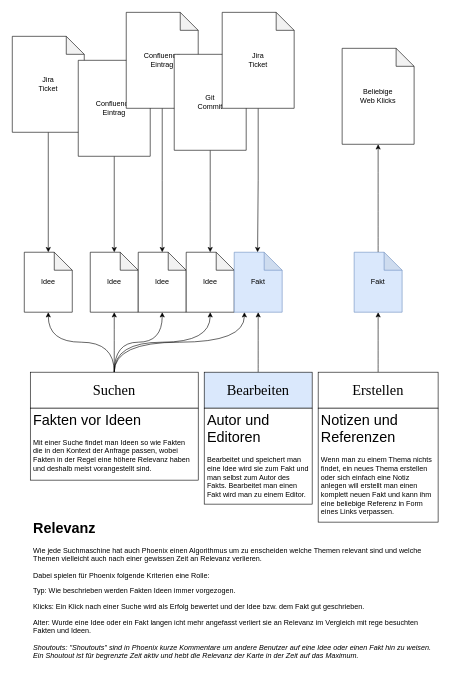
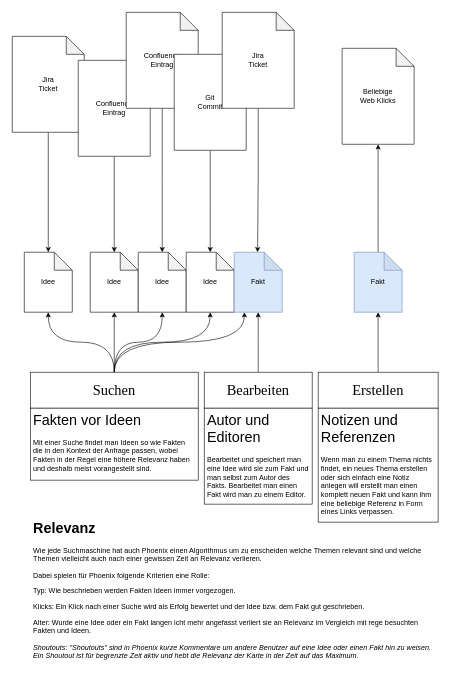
  <mxCell id="0" />
  <mxCell id="1" parent="0" />
  <mxCell id="2" style="edgeStyle=orthogonalEdgeStyle;rounded=0;orthogonalLoop=1;jettySize=auto;html=1;entryX=0.5;entryY=0;entryDx=0;entryDy=0;entryPerimeter=0;" edge="1" parent="1" source="3" target="6"><mxGeometry relative="1" as="geometry"><mxPoint x="80" y="460" as="targetPoint" /></mxGeometry></mxCell>
  <mxCell id="3" value="Jira&lt;br&gt;Ticket" style="shape=note;whiteSpace=wrap;html=1;backgroundOutline=1;darkOpacity=0.05;" vertex="1" parent="1"><mxGeometry x="20" y="60" width="120" height="160" as="geometry" /></mxCell>
  <mxCell id="4" style="edgeStyle=orthogonalEdgeStyle;rounded=0;orthogonalLoop=1;jettySize=auto;html=1;entryX=0.5;entryY=0;entryDx=0;entryDy=0;entryPerimeter=0;" edge="1" parent="1" source="5" target="7"><mxGeometry relative="1" as="geometry"><mxPoint x="179" y="460" as="targetPoint" /></mxGeometry></mxCell>
  <mxCell id="5" value="Confluence&lt;br&gt;Eintrag" style="shape=note;whiteSpace=wrap;html=1;backgroundOutline=1;darkOpacity=0.05;" vertex="1" parent="1"><mxGeometry x="130" y="100" width="120" height="160" as="geometry" /></mxCell>
  <mxCell id="6" value="Idee" style="shape=note;whiteSpace=wrap;html=1;backgroundOutline=1;darkOpacity=0.05;" vertex="1" parent="1"><mxGeometry x="40" y="420" width="80" height="100" as="geometry" /></mxCell>
  <mxCell id="7" value="Idee" style="shape=note;whiteSpace=wrap;html=1;backgroundOutline=1;darkOpacity=0.05;" vertex="1" parent="1"><mxGeometry x="150" y="420" width="80" height="100" as="geometry" /></mxCell>
  <mxCell id="8" style="edgeStyle=orthogonalEdgeStyle;rounded=0;orthogonalLoop=1;jettySize=auto;html=1;" edge="1" parent="1" source="9"><mxGeometry relative="1" as="geometry"><mxPoint x="270" y="420" as="targetPoint" /></mxGeometry></mxCell>
  <mxCell id="9" value="Confluence&lt;br&gt;Eintrag" style="shape=note;whiteSpace=wrap;html=1;backgroundOutline=1;darkOpacity=0.05;" vertex="1" parent="1"><mxGeometry x="210" y="20" width="120" height="160" as="geometry" /></mxCell>
  <mxCell id="10" style="edgeStyle=orthogonalEdgeStyle;rounded=0;orthogonalLoop=1;jettySize=auto;html=1;" edge="1" parent="1" source="11"><mxGeometry relative="1" as="geometry"><mxPoint x="350" y="420" as="targetPoint" /></mxGeometry></mxCell>
  <mxCell id="11" value="Git&lt;br&gt;Commit" style="shape=note;whiteSpace=wrap;html=1;backgroundOutline=1;darkOpacity=0.05;" vertex="1" parent="1"><mxGeometry x="290" y="90" width="120" height="160" as="geometry" /></mxCell>
  <mxCell id="12" style="edgeStyle=orthogonalEdgeStyle;rounded=0;orthogonalLoop=1;jettySize=auto;html=1;" edge="1" parent="1" source="13"><mxGeometry relative="1" as="geometry"><mxPoint x="429" y="420" as="targetPoint" /></mxGeometry></mxCell>
  <mxCell id="13" value="Jira&lt;br&gt;Ticket" style="shape=note;whiteSpace=wrap;html=1;backgroundOutline=1;darkOpacity=0.05;" vertex="1" parent="1"><mxGeometry x="370" y="20" width="120" height="160" as="geometry" /></mxCell>
  <mxCell id="14" value="Idee" style="shape=note;whiteSpace=wrap;html=1;backgroundOutline=1;darkOpacity=0.05;" vertex="1" parent="1"><mxGeometry x="230" y="420" width="80" height="100" as="geometry" /></mxCell>
  <mxCell id="15" value="Idee" style="shape=note;whiteSpace=wrap;html=1;backgroundOutline=1;darkOpacity=0.05;" vertex="1" parent="1"><mxGeometry x="310" y="420" width="80" height="100" as="geometry" /></mxCell>
  <mxCell id="16" value="Fakt" style="shape=note;whiteSpace=wrap;html=1;backgroundOutline=1;darkOpacity=0.05;fillColor=#dae8fc;strokeColor=#6c8ebf;" vertex="1" parent="1"><mxGeometry x="390" y="420" width="80" height="100" as="geometry" /></mxCell>
  <mxCell id="17" style="edgeStyle=orthogonalEdgeStyle;rounded=0;orthogonalLoop=1;jettySize=auto;html=1;entryX=0.5;entryY=1;entryDx=0;entryDy=0;entryPerimeter=0;curved=1;" edge="1" parent="1" source="22" target="6"><mxGeometry relative="1" as="geometry" /></mxCell>
  <mxCell id="18" style="edgeStyle=orthogonalEdgeStyle;curved=1;rounded=0;orthogonalLoop=1;jettySize=auto;html=1;exitX=0.5;exitY=0;exitDx=0;exitDy=0;entryX=0.213;entryY=1;entryDx=0;entryDy=0;entryPerimeter=0;" edge="1" parent="1" source="22" target="16"><mxGeometry relative="1" as="geometry" /></mxCell>
  <mxCell id="19" style="edgeStyle=orthogonalEdgeStyle;curved=1;rounded=0;orthogonalLoop=1;jettySize=auto;html=1;entryX=0.5;entryY=1;entryDx=0;entryDy=0;entryPerimeter=0;" edge="1" parent="1" source="22" target="7"><mxGeometry relative="1" as="geometry" /></mxCell>
  <mxCell id="20" style="edgeStyle=orthogonalEdgeStyle;curved=1;rounded=0;orthogonalLoop=1;jettySize=auto;html=1;entryX=0.5;entryY=1;entryDx=0;entryDy=0;entryPerimeter=0;" edge="1" parent="1" source="22" target="14"><mxGeometry relative="1" as="geometry" /></mxCell>
  <mxCell id="21" style="edgeStyle=orthogonalEdgeStyle;curved=1;rounded=0;orthogonalLoop=1;jettySize=auto;html=1;entryX=0.5;entryY=1;entryDx=0;entryDy=0;entryPerimeter=0;fontFamily=Georgia;fontSize=24;" edge="1" parent="1" source="22" target="15"><mxGeometry relative="1" as="geometry" /></mxCell>
  <mxCell id="22" value="Suchen" style="rounded=0;whiteSpace=wrap;html=1;fontFamily=Georgia;fontSize=24;" vertex="1" parent="1"><mxGeometry x="50" y="620" width="280" height="60" as="geometry" /></mxCell>
  <mxCell id="23" style="edgeStyle=orthogonalEdgeStyle;curved=1;rounded=0;orthogonalLoop=1;jettySize=auto;html=1;entryX=0.5;entryY=1;entryDx=0;entryDy=0;entryPerimeter=0;" edge="1" parent="1" source="24" target="28"><mxGeometry relative="1" as="geometry" /></mxCell>
  <mxCell id="24" value="Erstellen" style="rounded=0;whiteSpace=wrap;html=1;fontSize=24;fontFamily=Georgia;" vertex="1" parent="1"><mxGeometry x="530" y="620" width="200" height="60" as="geometry" /></mxCell>
  <mxCell id="25" style="edgeStyle=orthogonalEdgeStyle;curved=1;rounded=0;orthogonalLoop=1;jettySize=auto;html=1;entryX=0.5;entryY=1;entryDx=0;entryDy=0;entryPerimeter=0;" edge="1" parent="1" source="26" target="16"><mxGeometry relative="1" as="geometry" /></mxCell>
- <mxCell id="26" value="Bearbeiten" style="rounded=0;whiteSpace=wrap;html=1;fontFamily=Georgia;fontSize=24;fillColor=#dae8fc;" vertex="1" parent="1"><mxGeometry x="340" y="620" width="180" height="60" as="geometry" /></mxCell>
+ <mxCell id="26" value="Bearbeiten" style="rounded=0;whiteSpace=wrap;html=1;fontFamily=Georgia;fontSize=24;" vertex="1" parent="1"><mxGeometry x="340" y="620" width="180" height="60" as="geometry" /></mxCell>
  <mxCell id="27" style="edgeStyle=orthogonalEdgeStyle;curved=1;rounded=0;orthogonalLoop=1;jettySize=auto;html=1;entryX=0.5;entryY=1;entryDx=0;entryDy=0;entryPerimeter=0;" edge="1" parent="1" source="28" target="29"><mxGeometry relative="1" as="geometry" /></mxCell>
  <mxCell id="28" value="Fakt" style="shape=note;whiteSpace=wrap;html=1;backgroundOutline=1;darkOpacity=0.05;fillColor=#dae8fc;strokeColor=#6c8ebf;" vertex="1" parent="1"><mxGeometry x="590" y="420" width="80" height="100" as="geometry" /></mxCell>
  <mxCell id="29" value="Beliebige&lt;br&gt;Web Klicks" style="shape=note;whiteSpace=wrap;html=1;backgroundOutline=1;darkOpacity=0.05;" vertex="1" parent="1"><mxGeometry x="570" y="80" width="120" height="160" as="geometry" /></mxCell>
  <mxCell id="30" value="&lt;h1&gt;&lt;span style=&quot;font-weight: normal&quot;&gt;Fakten vor Ideen&lt;/span&gt;&lt;/h1&gt;&lt;p&gt;Mit einer Suche findet man Ideen so wie Fakten die in den Kontext der Anfrage passen, wobei Fakten in der Regel eine höhere Relevanz haben und deshalb meist vorangestellt sind.&lt;/p&gt;" style="text;html=1;spacing=5;spacingTop=-20;whiteSpace=wrap;overflow=hidden;rounded=0;strokeColor=#000000;fillColor=#ffffff;" vertex="1" parent="1"><mxGeometry x="50" y="680" width="280" height="120" as="geometry" /></mxCell>
  <mxCell id="31" value="&lt;h1&gt;&lt;span style=&quot;font-weight: normal&quot;&gt;Autor und Editoren&lt;/span&gt;&lt;/h1&gt;&lt;p&gt;Bearbeitet und speichert man eine Idee wird sie zum Fakt und man selbst zum Autor des Fakts. Bearbeitet man einen Fakt wird man zu einem Editor.&lt;/p&gt;" style="text;html=1;spacing=5;spacingTop=-20;whiteSpace=wrap;overflow=hidden;rounded=0;strokeColor=#000000;fillColor=#ffffff;" vertex="1" parent="1"><mxGeometry x="340" y="680" width="180" height="160" as="geometry" /></mxCell>
  <mxCell id="32" value="&lt;h1&gt;&lt;span style=&quot;font-weight: normal&quot;&gt;Notizen und Referenzen&lt;/span&gt;&lt;/h1&gt;&lt;p&gt;Wenn man zu einem Thema nichts findet, ein neues Thema erstellen oder sich einfach eine Notiz anlegen will erstellt man einen komplett neuen Fakt und kann ihm eine beliebige Referenz in Form eines Links verpassen.&lt;/p&gt;" style="text;html=1;spacing=5;spacingTop=-20;whiteSpace=wrap;overflow=hidden;rounded=0;strokeColor=#000000;fillColor=#ffffff;" vertex="1" parent="1"><mxGeometry x="530" y="680" width="200" height="190" as="geometry" /></mxCell>
  <mxCell id="33" value="&lt;h1&gt;Relevanz&lt;/h1&gt;&lt;p&gt;Wie jede Suchmaschine hat auch Phoenix einen Algorithmus um zu enscheiden welche Themen relevant sind und welche Themen vielleicht auch nach einer gewissen Zeit an Relevanz verlieren.&lt;/p&gt;&lt;p&gt;Dabei spielen für Phoenix folgende Kriterien eine Rolle:&lt;/p&gt;&lt;p&gt;Typ: Wie beschrieben werden Fakten Ideen immer vorgezogen.&lt;/p&gt;&lt;p&gt;Klicks: Ein Klick nach einer Suche wird als Erfolg bewertet und der Idee bzw. dem Fakt gut geschrieben.&lt;br&gt;&lt;/p&gt;&lt;p&gt;Alter: Wurde eine Idee oder ein Fakt langen icht mehr angefasst verliert sie an Relevanz im Vergleich mit rege besuchten Fakten und Ideen.&lt;/p&gt;&lt;i&gt;Shoutouts: &quot;Shoutouts&quot; sind in Phoenix kurze Kommentare um andere Benutzer auf eine Idee oder einen Fakt hin zu weisen. Ein Shoutout ist für begrenzte Zeit aktiv und hebt die Relevanz der Karte in der Zeit auf das Maximum.&lt;/i&gt;" style="text;html=1;strokeColor=none;fillColor=none;spacing=5;spacingTop=-20;whiteSpace=wrap;overflow=hidden;rounded=0;" vertex="1" parent="1"><mxGeometry x="50" y="860" width="680" height="250" as="geometry" /></mxCell>
